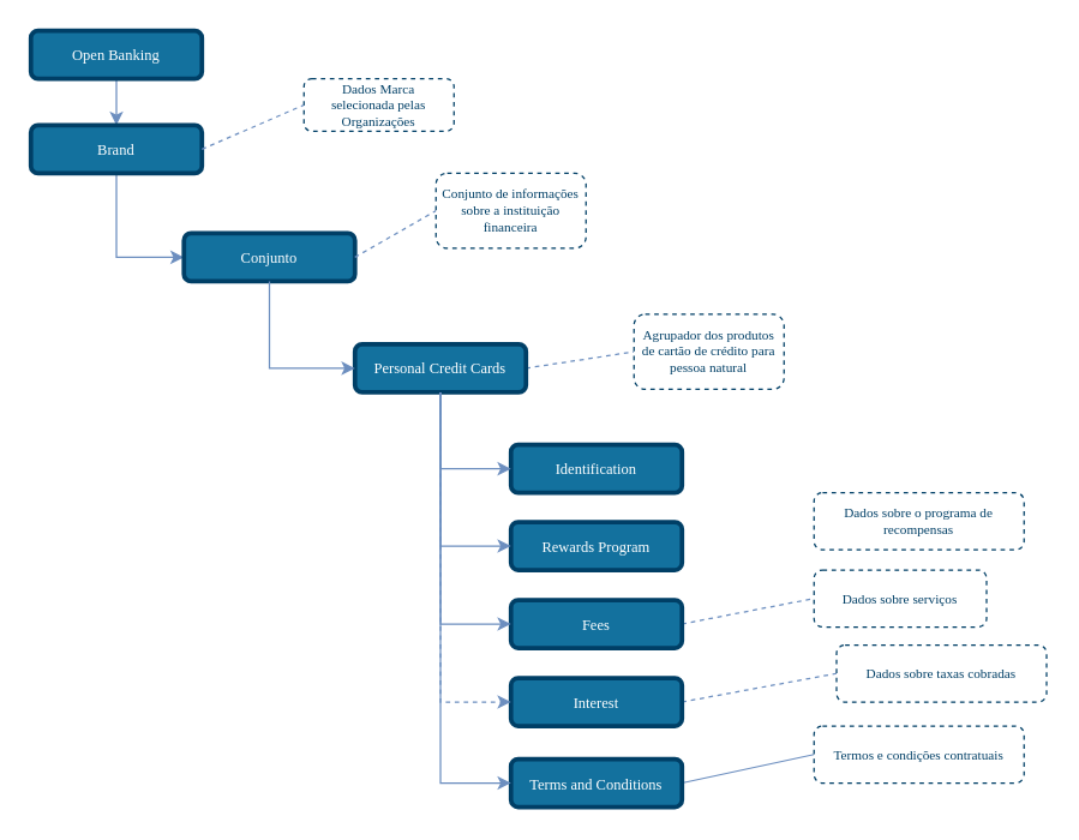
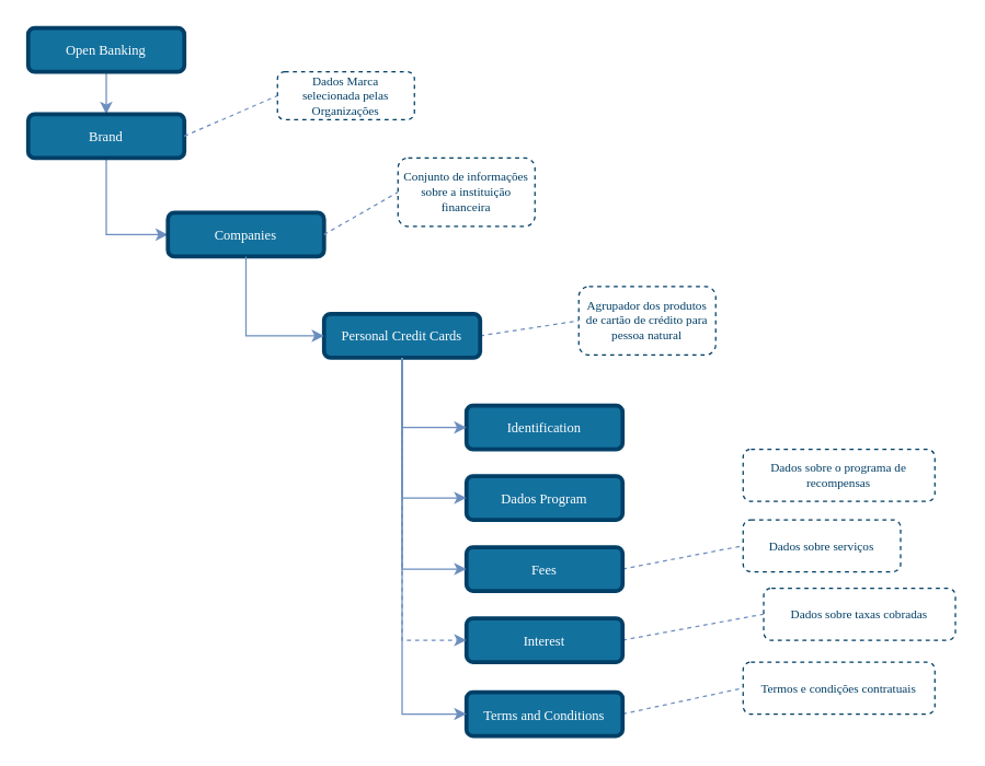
  <mxCell id="0" />
  <mxCell id="1" parent="0" />
  <mxCell id="2" style="edgeStyle=none;rounded=1;orthogonalLoop=1;jettySize=auto;html=1;entryX=0;entryY=0.5;entryDx=0;entryDy=0;dashed=1;endArrow=none;endFill=0;endSize=6;strokeColor=#6C8EBF;exitX=1;exitY=0.5;exitDx=0;exitDy=0;" parent="1" source="14" target="18" edge="1"><mxGeometry relative="1" as="geometry"><mxPoint x="502" y="419.5" as="sourcePoint" /><mxPoint x="532" y="298.5" as="targetPoint" /></mxGeometry></mxCell>
  <mxCell id="3" style="edgeStyle=none;rounded=1;orthogonalLoop=1;jettySize=auto;html=1;entryX=0;entryY=0.5;entryDx=0;entryDy=0;dashed=1;endArrow=none;endFill=0;endSize=6;strokeColor=#6C8EBF;exitX=1;exitY=0.5;exitDx=0;exitDy=0;" parent="1" source="16" target="19" edge="1"><mxGeometry relative="1" as="geometry"><mxPoint x="482" y="475.5" as="sourcePoint" /><mxPoint x="532" y="368.5" as="targetPoint" /></mxGeometry></mxCell>
- <mxCell id="4" style="edgeStyle=none;rounded=1;orthogonalLoop=1;jettySize=auto;html=1;exitX=1;exitY=0.5;exitDx=0;exitDy=0;entryX=0;entryY=0.5;entryDx=0;entryDy=0;dashed=0;endArrow=none;endFill=0;endSize=6;strokeColor=#6C8EBF;" parent="1" source="17" target="20" edge="1"><mxGeometry relative="1" as="geometry"><mxPoint x="456" y="529.5" as="sourcePoint" /><mxPoint x="532" y="422.5" as="targetPoint" /></mxGeometry></mxCell>
+ <mxCell id="4" style="edgeStyle=none;rounded=1;orthogonalLoop=1;jettySize=auto;html=1;exitX=1;exitY=0.5;exitDx=0;exitDy=0;entryX=0;entryY=0.5;entryDx=0;entryDy=0;dashed=1;endArrow=none;endFill=0;endSize=6;strokeColor=#6C8EBF;" parent="1" source="17" target="20" edge="1"><mxGeometry relative="1" as="geometry"><mxPoint x="456" y="529.5" as="sourcePoint" /><mxPoint x="532" y="422.5" as="targetPoint" /></mxGeometry></mxCell>
  <mxCell id="5" style="edgeStyle=orthogonalEdgeStyle;rounded=0;orthogonalLoop=1;jettySize=auto;html=1;exitX=0.5;exitY=1;exitDx=0;exitDy=0;entryX=0.5;entryY=0;entryDx=0;entryDy=0;endSize=6;fillColor=#dae8fc;strokeColor=#6c8ebf;comic=0;shadow=0;backgroundOutline=0;snapToPoint=0;fixDash=0;endArrow=classic;endFill=1;" parent="1" source="6" target="11" edge="1"><mxGeometry relative="1" as="geometry" /></mxCell>
  <mxCell id="6" value="Open Banking" style="rounded=1;whiteSpace=wrap;html=1;comic=0;shadow=0;backgroundOutline=0;snapToPoint=0;fixDash=0;strokeWidth=3;fontFamily=Verdana;fontStyle=0;labelBackgroundColor=none;labelBorderColor=none;fontSize=10;fillColor=#13719E;strokeColor=#003F66;fontColor=#ffffff;" parent="1" vertex="1"><mxGeometry x="20" y="20" width="114" height="32" as="geometry" /></mxCell>
  <mxCell id="7" style="edgeStyle=none;rounded=1;orthogonalLoop=1;jettySize=auto;html=1;exitX=1;exitY=0.5;exitDx=0;exitDy=0;entryX=0;entryY=0.5;entryDx=0;entryDy=0;dashed=1;endArrow=none;endFill=0;endSize=6;strokeColor=#6C8EBF;" parent="1" source="8" target="9" edge="1"><mxGeometry relative="1" as="geometry"><mxPoint x="386" y="199" as="targetPoint" /></mxGeometry></mxCell>
  <mxCell id="8" value="Personal Credit Cards" style="rounded=1;whiteSpace=wrap;html=1;comic=0;shadow=0;backgroundOutline=0;snapToPoint=0;fixDash=0;strokeWidth=3;fontFamily=Verdana;fontStyle=0;labelBackgroundColor=none;labelBorderColor=none;fontSize=10;fillColor=#13719E;strokeColor=#003F66;fontColor=#ffffff;" parent="1" vertex="1"><mxGeometry x="236" y="229" width="114" height="32" as="geometry" /></mxCell>
  <mxCell id="9" value="&lt;font style=&quot;font-size: 9px&quot;&gt;Agrupador dos produtos de cartão de crédito para pessoa natural&lt;/font&gt;" style="rounded=1;whiteSpace=wrap;html=1;shadow=0;comic=0;strokeColor=#003F66;strokeWidth=1;fillColor=#ffffff;fontFamily=Verdana;fontSize=9;fontColor=#003F66;dashed=1;spacingLeft=5;spacing=0;spacingRight=5;spacingBottom=5;spacingTop=5;align=center;verticalAlign=middle;gradientColor=#ffffff;" parent="1" vertex="1"><mxGeometry x="422" y="209" width="100" height="50" as="geometry" /></mxCell>
  <mxCell id="10" style="edgeStyle=orthogonalEdgeStyle;rounded=0;orthogonalLoop=1;jettySize=auto;html=1;entryX=0;entryY=0.5;entryDx=0;entryDy=0;shadow=0;strokeColor=#6c8ebf;fillColor=#dae8fc;endFill=1;endSize=6;comic=0;exitX=0.5;exitY=1;exitDx=0;exitDy=0;" parent="1" source="11" target="23" edge="1"><mxGeometry relative="1" as="geometry" /></mxCell>
  <mxCell id="11" value="Brand" style="rounded=1;whiteSpace=wrap;html=1;comic=0;shadow=0;backgroundOutline=0;snapToPoint=0;fixDash=0;strokeWidth=3;fontFamily=Verdana;fontStyle=0;labelBackgroundColor=none;labelBorderColor=none;fontSize=10;fillColor=#13719E;strokeColor=#003F66;fontColor=#ffffff;" parent="1" vertex="1"><mxGeometry x="20" y="83" width="114" height="32" as="geometry" /></mxCell>
  <mxCell id="12" value="Dados Marca selecionada pelas Organizações" style="rounded=1;whiteSpace=wrap;html=1;shadow=0;comic=0;strokeColor=#003F66;strokeWidth=1;fillColor=#ffffff;fontFamily=Verdana;fontSize=9;fontColor=#003F66;dashed=1;spacingLeft=5;spacing=0;spacingRight=5;spacingBottom=5;spacingTop=5;align=center;verticalAlign=middle;gradientColor=#ffffff;" parent="1" vertex="1"><mxGeometry x="202" y="52" width="100" height="35" as="geometry" /></mxCell>
  <mxCell id="13" style="edgeStyle=none;rounded=1;orthogonalLoop=1;jettySize=auto;html=1;exitX=1;exitY=0.5;exitDx=0;exitDy=0;entryX=0;entryY=0.5;entryDx=0;entryDy=0;dashed=1;endArrow=none;endFill=0;endSize=6;strokeColor=#6C8EBF;" parent="1" source="11" target="12" edge="1"><mxGeometry relative="1" as="geometry"><mxPoint x="250" y="160" as="targetPoint" /><mxPoint x="144" y="181" as="sourcePoint" /></mxGeometry></mxCell>
  <mxCell id="14" value="Fees" style="rounded=1;whiteSpace=wrap;html=1;comic=0;shadow=0;backgroundOutline=0;snapToPoint=0;fixDash=0;strokeWidth=3;fontFamily=Verdana;fontStyle=0;labelBackgroundColor=none;labelBorderColor=none;fontSize=10;fillColor=#13719E;strokeColor=#003F66;fontColor=#ffffff;" parent="1" vertex="1"><mxGeometry x="340" y="399.5" width="114" height="32" as="geometry" /></mxCell>
  <mxCell id="15" style="edgeStyle=orthogonalEdgeStyle;rounded=0;orthogonalLoop=1;jettySize=auto;html=1;exitX=0.5;exitY=1;exitDx=0;exitDy=0;entryX=0;entryY=0.5;entryDx=0;entryDy=0;strokeColor=#6C8EBF;endArrow=classic;endFill=1;" parent="1" source="8" target="14" edge="1"><mxGeometry relative="1" as="geometry"><mxPoint x="303" y="271" as="sourcePoint" /><mxPoint x="352" y="333" as="targetPoint" /></mxGeometry></mxCell>
  <mxCell id="16" value="Interest" style="rounded=1;whiteSpace=wrap;html=1;comic=0;shadow=0;backgroundOutline=0;snapToPoint=0;fixDash=0;strokeWidth=3;fontFamily=Verdana;fontStyle=0;labelBackgroundColor=none;labelBorderColor=none;fontSize=10;fillColor=#13719E;strokeColor=#003F66;fontColor=#ffffff;" parent="1" vertex="1"><mxGeometry x="340" y="451.5" width="114" height="32" as="geometry" /></mxCell>
  <mxCell id="17" value="Terms and Conditions" style="rounded=1;whiteSpace=wrap;html=1;comic=0;shadow=0;backgroundOutline=0;snapToPoint=0;fixDash=0;strokeWidth=3;fontFamily=Verdana;fontStyle=0;labelBackgroundColor=none;labelBorderColor=none;fontSize=10;fillColor=#13719E;strokeColor=#003F66;fontColor=#ffffff;" parent="1" vertex="1"><mxGeometry x="340" y="505.5" width="114" height="32" as="geometry" /></mxCell>
  <mxCell id="18" value="Dados sobre serviços" style="rounded=1;whiteSpace=wrap;html=1;shadow=0;comic=0;strokeColor=#003F66;strokeWidth=1;fillColor=#ffffff;fontFamily=Verdana;fontSize=9;fontColor=#003F66;dashed=1;spacingLeft=5;spacing=0;spacingRight=5;spacingBottom=5;spacingTop=5;align=center;verticalAlign=middle;gradientColor=#ffffff;" parent="1" vertex="1"><mxGeometry x="542" y="379.5" width="115" height="38" as="geometry" /></mxCell>
  <mxCell id="19" value="Dados sobre taxas cobradas" style="rounded=1;whiteSpace=wrap;html=1;shadow=0;comic=0;strokeColor=#003F66;strokeWidth=1;fillColor=#ffffff;fontFamily=Verdana;fontSize=9;fontColor=#003F66;dashed=1;spacingLeft=5;spacing=0;spacingRight=5;spacingBottom=5;spacingTop=5;align=center;verticalAlign=middle;gradientColor=#ffffff;" parent="1" vertex="1"><mxGeometry x="557" y="429.5" width="140" height="38" as="geometry" /></mxCell>
  <mxCell id="20" value="&lt;font style=&quot;font-size: 9px&quot;&gt;Termos e condições contratuais&lt;/font&gt;" style="rounded=1;whiteSpace=wrap;html=1;shadow=0;comic=0;strokeColor=#003F66;strokeWidth=1;fillColor=#ffffff;fontFamily=Verdana;fontSize=9;fontColor=#003F66;dashed=1;spacingLeft=5;spacing=0;spacingRight=5;spacingBottom=5;spacingTop=5;align=center;verticalAlign=middle;gradientColor=#ffffff;" parent="1" vertex="1"><mxGeometry x="542" y="483.5" width="140" height="38" as="geometry" /></mxCell>
  <mxCell id="21" style="edgeStyle=orthogonalEdgeStyle;rounded=0;orthogonalLoop=1;jettySize=auto;html=1;exitX=0.5;exitY=1;exitDx=0;exitDy=0;entryX=0;entryY=0.5;entryDx=0;entryDy=0;strokeColor=#6C8EBF;endArrow=classic;endFill=1;dashed=1;" parent="1" source="8" target="16" edge="1"><mxGeometry relative="1" as="geometry"><mxPoint x="303" y="271" as="sourcePoint" /><mxPoint x="352" y="405" as="targetPoint" /></mxGeometry></mxCell>
  <mxCell id="22" style="edgeStyle=orthogonalEdgeStyle;rounded=0;orthogonalLoop=1;jettySize=auto;html=1;entryX=0;entryY=0.5;entryDx=0;entryDy=0;strokeColor=#6C8EBF;endArrow=classic;endFill=1;exitX=0.5;exitY=1;exitDx=0;exitDy=0;" parent="1" source="8" target="17" edge="1"><mxGeometry relative="1" as="geometry"><mxPoint x="292" y="269" as="sourcePoint" /><mxPoint x="362" y="415" as="targetPoint" /></mxGeometry></mxCell>
- <mxCell id="23" value="Conjunto" style="rounded=1;whiteSpace=wrap;html=1;comic=0;shadow=0;backgroundOutline=0;snapToPoint=0;fixDash=0;strokeWidth=3;fontFamily=Verdana;fontStyle=0;labelBackgroundColor=none;labelBorderColor=none;fontSize=10;fillColor=#13719E;strokeColor=#003F66;fontColor=#ffffff;" parent="1" vertex="1"><mxGeometry x="122" y="155" width="114" height="32" as="geometry" /></mxCell>
+ <mxCell id="23" value="Companies" style="rounded=1;whiteSpace=wrap;html=1;comic=0;shadow=0;backgroundOutline=0;snapToPoint=0;fixDash=0;strokeWidth=3;fontFamily=Verdana;fontStyle=0;labelBackgroundColor=none;labelBorderColor=none;fontSize=10;fillColor=#13719E;strokeColor=#003F66;fontColor=#ffffff;" parent="1" vertex="1"><mxGeometry x="122" y="155" width="114" height="32" as="geometry" /></mxCell>
  <mxCell id="24" style="edgeStyle=orthogonalEdgeStyle;rounded=0;orthogonalLoop=1;jettySize=auto;html=1;entryX=0;entryY=0.5;entryDx=0;entryDy=0;shadow=0;strokeColor=#6c8ebf;fillColor=#dae8fc;endFill=1;endSize=6;comic=0;exitX=0.5;exitY=1;exitDx=0;exitDy=0;" parent="1" source="23" target="8" edge="1"><mxGeometry relative="1" as="geometry"><mxPoint x="132" y="255" as="sourcePoint" /><mxPoint x="177" y="311" as="targetPoint" /></mxGeometry></mxCell>
  <mxCell id="25" style="edgeStyle=none;rounded=1;orthogonalLoop=1;jettySize=auto;html=1;exitX=1;exitY=0.5;exitDx=0;exitDy=0;entryX=0;entryY=0.5;entryDx=0;entryDy=0;dashed=1;endArrow=none;endFill=0;endSize=6;strokeColor=#6C8EBF;" parent="1" source="23" target="26" edge="1"><mxGeometry relative="1" as="geometry"><mxPoint x="242" y="157" as="sourcePoint" /></mxGeometry></mxCell>
  <mxCell id="26" value="&lt;font style=&quot;font-size: 9px&quot;&gt;Conjunto de informações sobre a instituição financeira&lt;/font&gt;" style="rounded=1;whiteSpace=wrap;html=1;shadow=0;comic=0;strokeColor=#003F66;strokeWidth=1;fillColor=#ffffff;gradientColor=#ffffff;fontFamily=Verdana;fontSize=9;fontColor=#003F66;dashed=1;spacingLeft=5;spacing=0;spacingRight=5;spacingBottom=5;spacingTop=5;align=center;verticalAlign=middle;" parent="1" vertex="1"><mxGeometry x="290" y="115" width="100" height="50" as="geometry" /></mxCell>
- <mxCell id="27" value="Rewards Program" style="rounded=1;whiteSpace=wrap;html=1;comic=0;shadow=0;backgroundOutline=0;snapToPoint=0;fixDash=0;strokeWidth=3;fontFamily=Verdana;fontStyle=0;labelBackgroundColor=none;labelBorderColor=none;fontSize=10;fillColor=#13719E;strokeColor=#003F66;fontColor=#ffffff;" parent="1" vertex="1"><mxGeometry x="340" y="347.5" width="114" height="32" as="geometry" /></mxCell>
+ <mxCell id="27" value="Dados Program" style="rounded=1;whiteSpace=wrap;html=1;comic=0;shadow=0;backgroundOutline=0;snapToPoint=0;fixDash=0;strokeWidth=3;fontFamily=Verdana;fontStyle=0;labelBackgroundColor=none;labelBorderColor=none;fontSize=10;fillColor=#13719E;strokeColor=#003F66;fontColor=#ffffff;" parent="1" vertex="1"><mxGeometry x="340" y="347.5" width="114" height="32" as="geometry" /></mxCell>
  <mxCell id="28" value="Dados sobre o programa de recompensas" style="rounded=1;whiteSpace=wrap;html=1;shadow=0;comic=0;strokeColor=#003F66;strokeWidth=1;fillColor=#ffffff;fontFamily=Verdana;fontSize=9;fontColor=#003F66;dashed=1;spacingLeft=5;spacing=0;spacingRight=5;spacingBottom=5;spacingTop=5;align=center;verticalAlign=middle;gradientColor=#ffffff;" parent="1" vertex="1"><mxGeometry x="542" y="328" width="140" height="38" as="geometry" /></mxCell>
  <mxCell id="29" style="edgeStyle=orthogonalEdgeStyle;rounded=0;orthogonalLoop=1;jettySize=auto;html=1;exitX=0.5;exitY=1;exitDx=0;exitDy=0;entryX=0;entryY=0.5;entryDx=0;entryDy=0;strokeColor=#6C8EBF;endArrow=classic;endFill=1;" parent="1" source="8" target="27" edge="1"><mxGeometry relative="1" as="geometry"><mxPoint x="382" y="543.5" as="sourcePoint" /><mxPoint x="429" y="614.5" as="targetPoint" /></mxGeometry></mxCell>
  <mxCell id="30" value="Identification" style="rounded=1;whiteSpace=wrap;html=1;comic=0;shadow=0;backgroundOutline=0;snapToPoint=0;fixDash=0;strokeWidth=3;fontFamily=Verdana;fontStyle=0;labelBackgroundColor=none;labelBorderColor=none;fontSize=10;fillColor=#13719E;strokeColor=#003F66;fontColor=#ffffff;" vertex="1" parent="1"><mxGeometry x="340" y="296" width="114" height="32" as="geometry" /></mxCell>
  <mxCell id="31" style="edgeStyle=orthogonalEdgeStyle;rounded=0;orthogonalLoop=1;jettySize=auto;html=1;exitX=0.5;exitY=1;exitDx=0;exitDy=0;entryX=0;entryY=0.5;entryDx=0;entryDy=0;strokeColor=#6C8EBF;endArrow=classic;endFill=1;" edge="1" parent="1" source="8" target="30"><mxGeometry relative="1" as="geometry"><mxPoint x="293" y="261" as="sourcePoint" /><mxPoint x="340" y="363.5" as="targetPoint" /><Array as="points"><mxPoint x="293" y="312" /></Array></mxGeometry></mxCell>
